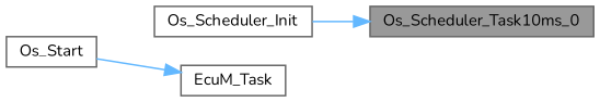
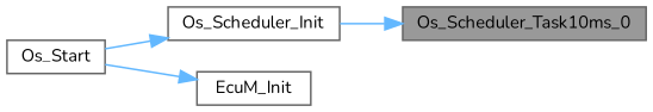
  digraph {
    fontname=Nunito
    rankdir=RL
    node [color=grey40 fillcolor=white fontname=Nunito fontsize=10 shape=box style=filled]
    edge [color=steelblue1 dir=back fontname=Nunito fontsize=10 labelfontname=Helvetica labelfontsize=10 style=solid]
    n1 [color=gray40 fillcolor=grey60 fontcolor=black height=0.2 label=Os_Scheduler_Task10ms_0 width=0.4]
    n2 [height=0.2 label=Os_Scheduler_Init width=0.4]
    n3 [height=0.2 label=Os_Start width=0.4]
-   n4 [height=0.2 label=EcuM_Task width=0.4]
+   n4 [height=0.2 label=EcuM_Init width=0.4]
    n1 -> n2
+   n2 -> n3
    n4 -> n3
  }
